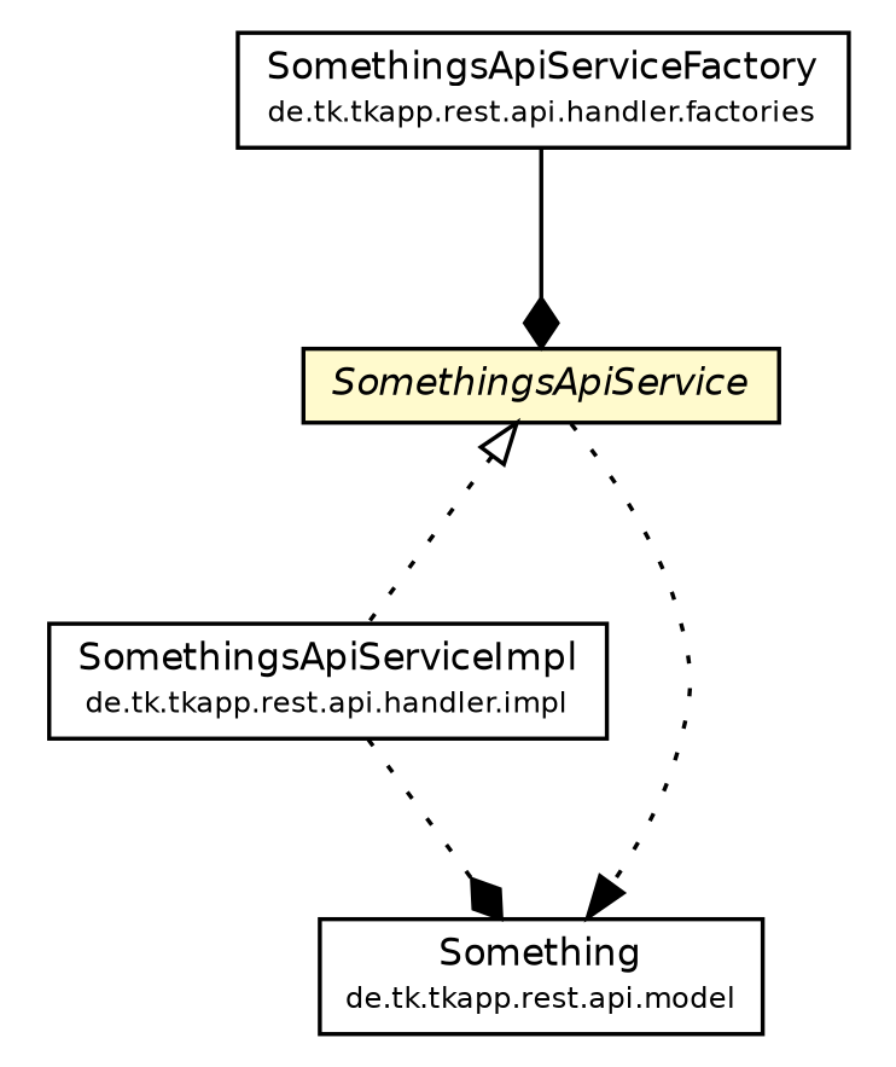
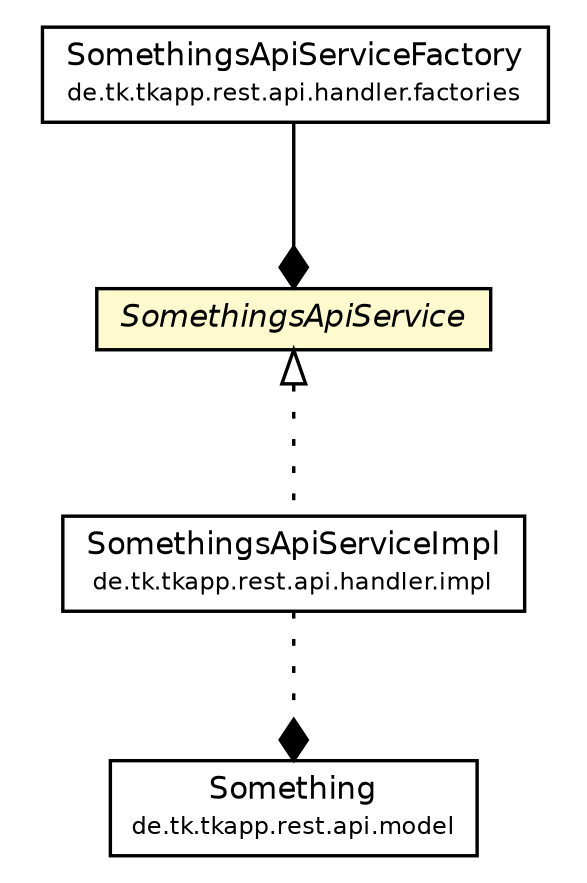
  digraph {
    nodesep=0.25
    ranksep=0.5
    node [fontcolor=black fontname=Helvetica fontsize=9.0 shape=plaintext]
    edge [arrowhead=diamond color=black fontcolor=black fontname=Helvetica fontsize=10.0 headport=p labelfontname=Helvetica labelfontsize=10 style=dotted tailport=p]
    n1 [label=<<table title="de.tk.tkapp.rest.api.handler.factories.SomethingsApiServiceFactory" border="0" cellborder="1" cellspacing="0" cellpadding="2" port="p" href="./factories/SomethingsApiServiceFactory.html"> 		<tr><td><table border="0" cellspacing="0" cellpadding="1"> <tr><td align="center" balign="center"> SomethingsApiServiceFactory </td></tr> <tr><td align="center" balign="center"><font point-size="7.0"> de.tk.tkapp.rest.api.handler.factories </font></td></tr> 		</table></td></tr> 		</table>>]
    n2 [label=<<table title="de.tk.tkapp.rest.api.handler.SomethingsApiService" border="0" cellborder="1" cellspacing="0" cellpadding="2" port="p" bgcolor="lemonChiffon" href="./SomethingsApiService.html"> 		<tr><td><table border="0" cellspacing="0" cellpadding="1"> <tr><td align="center" balign="center"><font face="Helvetica-Oblique"> SomethingsApiService </font></td></tr> 		</table></td></tr> 		</table>>]
    n3 [label=<<table title="de.tk.tkapp.rest.api.handler.impl.SomethingsApiServiceImpl" border="0" cellborder="1" cellspacing="0" cellpadding="2" port="p" href="./impl/SomethingsApiServiceImpl.html"> 		<tr><td><table border="0" cellspacing="0" cellpadding="1"> <tr><td align="center" balign="center"> SomethingsApiServiceImpl </td></tr> <tr><td align="center" balign="center"><font point-size="7.0"> de.tk.tkapp.rest.api.handler.impl </font></td></tr> 		</table></td></tr> 		</table>>]
    n4 [label=<<table title="de.tk.tkapp.rest.api.model.Something" border="0" cellborder="1" cellspacing="0" cellpadding="2" port="p" href="../model/Something.html"> 		<tr><td><table border="0" cellspacing="0" cellpadding="1"> <tr><td align="center" balign="center"> Something </td></tr> <tr><td align="center" balign="center"><font point-size="7.0"> de.tk.tkapp.rest.api.model </font></td></tr> 		</table></td></tr> 		</table>>]
    n1 -> n2 [style=solid]
    n2 -> n3 [arrowtail=empty dir=back fontsize=10 arrowhead="" color="" fontcolor=""]
-   n2 -> n4 [arrowhead=normal]
    n3 -> n4
  }
